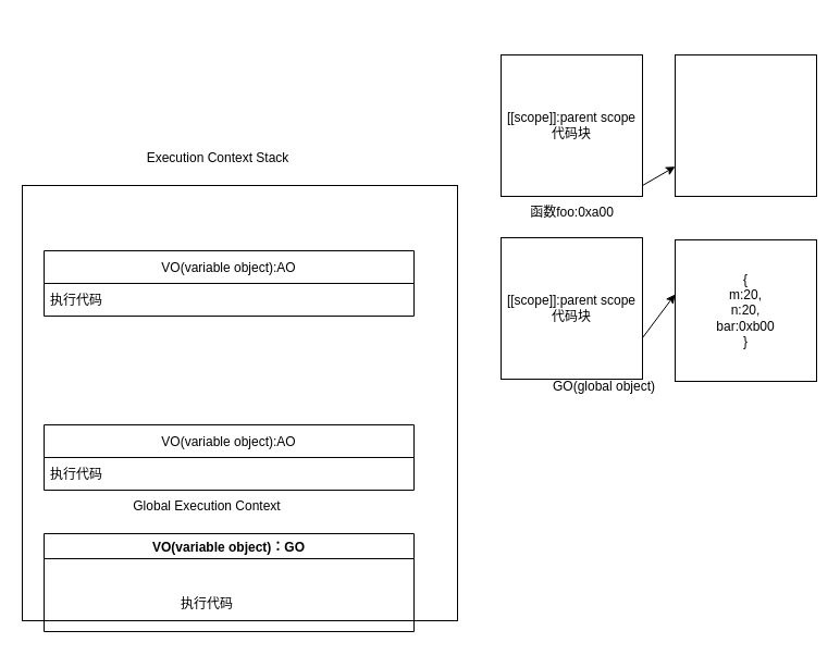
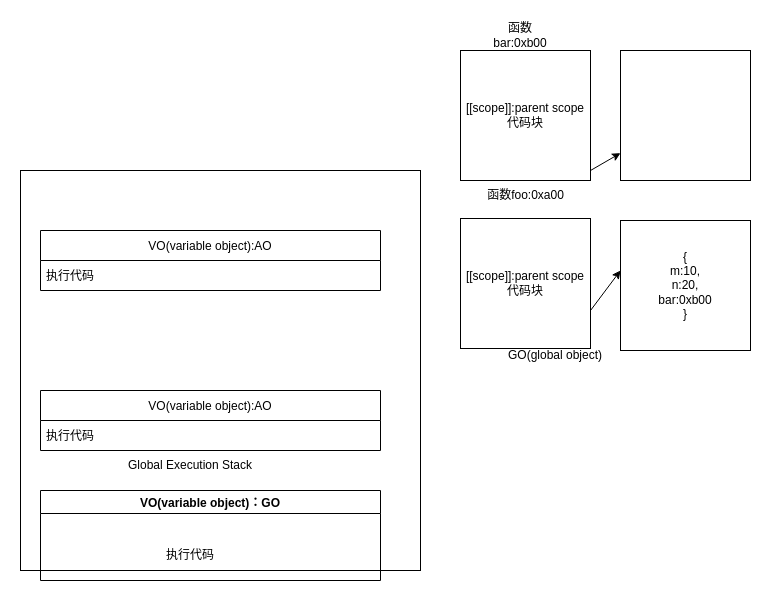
  <mxCell id="0" />
  <mxCell id="1" parent="0" />
  <mxCell id="2" value="" style="whiteSpace=wrap;html=1;aspect=fixed;" vertex="1" parent="1"><mxGeometry x="20" y="170" width="400" height="400" as="geometry" /></mxCell>
- <mxCell id="3" value="Execution Context Stack" style="text;html=1;strokeColor=none;fillColor=none;align=center;verticalAlign=middle;whiteSpace=wrap;rounded=0;" vertex="1" parent="1"><mxGeometry x="110" y="130" width="180" height="30" as="geometry" /></mxCell>
  <mxCell id="4" value="VO(variable object)：GO" style="swimlane;" vertex="1" parent="1"><mxGeometry x="40" y="490" width="340" height="90" as="geometry" /></mxCell>
  <mxCell id="5" value="执行代码" style="text;html=1;strokeColor=none;fillColor=none;align=center;verticalAlign=middle;whiteSpace=wrap;rounded=0;" vertex="1" parent="4"><mxGeometry x="120" y="50" width="60" height="30" as="geometry" /></mxCell>
- <mxCell id="6" value="Global Execution Context" style="text;html=1;strokeColor=none;fillColor=none;align=center;verticalAlign=middle;whiteSpace=wrap;rounded=0;" vertex="1" parent="1"><mxGeometry x="70" y="450" width="240" height="30" as="geometry" /></mxCell>
+ <mxCell id="6" value="Global Execution Stack" style="text;html=1;strokeColor=none;fillColor=none;align=center;verticalAlign=middle;whiteSpace=wrap;rounded=0;" vertex="1" parent="1"><mxGeometry x="70" y="450" width="240" height="30" as="geometry" /></mxCell>
  <mxCell id="7" value="GO(global object)" style="text;html=1;strokeColor=none;fillColor=none;align=center;verticalAlign=middle;whiteSpace=wrap;rounded=0;" vertex="1" parent="1"><mxGeometry x="450" y="340" width="210" height="30" as="geometry" /></mxCell>
  <mxCell id="8" value="[[scope]]:parent scope&lt;br&gt;代码块" style="whiteSpace=wrap;html=1;aspect=fixed;" vertex="1" parent="1"><mxGeometry x="460" y="218" width="130" height="130" as="geometry" /></mxCell>
  <mxCell id="9" value="函数foo:0xa00" style="text;html=1;strokeColor=none;fillColor=none;align=center;verticalAlign=middle;whiteSpace=wrap;rounded=0;" vertex="1" parent="1"><mxGeometry x="472.5" y="180" width="105" height="30" as="geometry" /></mxCell>
  <mxCell id="10" value="VO(variable object):AO" style="swimlane;fontStyle=0;childLayout=stackLayout;horizontal=1;startSize=30;horizontalStack=0;resizeParent=1;resizeParentMax=0;resizeLast=0;collapsible=1;marginBottom=0;" vertex="1" parent="1"><mxGeometry x="40" y="390" width="340" height="60" as="geometry" /></mxCell>
  <mxCell id="11" value="执行代码" style="text;strokeColor=none;fillColor=none;align=left;verticalAlign=middle;spacingLeft=4;spacingRight=4;overflow=hidden;points=[[0,0.5],[1,0.5]];portConstraint=eastwest;rotatable=0;" vertex="1" parent="10"><mxGeometry y="30" width="340" height="30" as="geometry" /></mxCell>
- <mxCell id="12" value="{&lt;br&gt;m:20,&lt;br&gt;n:20,&lt;br&gt;bar:0xb00&lt;br&gt;}" style="whiteSpace=wrap;html=1;aspect=fixed;" vertex="1" parent="1"><mxGeometry x="620" y="220" width="130" height="130" as="geometry" /></mxCell>
+ <mxCell id="12" value="{&lt;br&gt;m:10,&lt;br&gt;n:20,&lt;br&gt;bar:0xb00&lt;br&gt;}" style="whiteSpace=wrap;html=1;aspect=fixed;" vertex="1" parent="1"><mxGeometry x="620" y="220" width="130" height="130" as="geometry" /></mxCell>
  <mxCell id="13" value="" style="endArrow=classic;html=1;" edge="1" parent="1"><mxGeometry width="50" height="50" relative="1" as="geometry"><mxPoint x="590" y="310" as="sourcePoint" /><mxPoint x="620" y="270" as="targetPoint" /></mxGeometry></mxCell>
  <mxCell id="14" value="[[scope]]:parent scope&lt;br&gt;代码块" style="whiteSpace=wrap;html=1;aspect=fixed;" vertex="1" parent="1"><mxGeometry x="460" y="50" width="130" height="130" as="geometry" /></mxCell>
+ <mxCell id="15" value="函数bar:0xb00" style="text;html=1;strokeColor=none;fillColor=none;align=center;verticalAlign=middle;whiteSpace=wrap;rounded=0;" vertex="1" parent="1"><mxGeometry x="490" y="20" width="60" height="30" as="geometry" /></mxCell>
  <mxCell id="16" value="" style="whiteSpace=wrap;html=1;aspect=fixed;" vertex="1" parent="1"><mxGeometry x="620" y="50" width="130" height="130" as="geometry" /></mxCell>
  <mxCell id="17" value="" style="endArrow=classic;html=1;" edge="1" parent="1" target="16"><mxGeometry width="50" height="50" relative="1" as="geometry"><mxPoint x="590" y="170" as="sourcePoint" /><mxPoint x="640" y="120" as="targetPoint" /></mxGeometry></mxCell>
  <mxCell id="18" value="VO(variable object):AO" style="swimlane;fontStyle=0;childLayout=stackLayout;horizontal=1;startSize=30;horizontalStack=0;resizeParent=1;resizeParentMax=0;resizeLast=0;collapsible=1;marginBottom=0;" vertex="1" parent="1"><mxGeometry x="40" y="230" width="340" height="60" as="geometry" /></mxCell>
  <mxCell id="19" value="执行代码" style="text;strokeColor=none;fillColor=none;align=left;verticalAlign=middle;spacingLeft=4;spacingRight=4;overflow=hidden;points=[[0,0.5],[1,0.5]];portConstraint=eastwest;rotatable=0;" vertex="1" parent="18"><mxGeometry y="30" width="340" height="30" as="geometry" /></mxCell>
